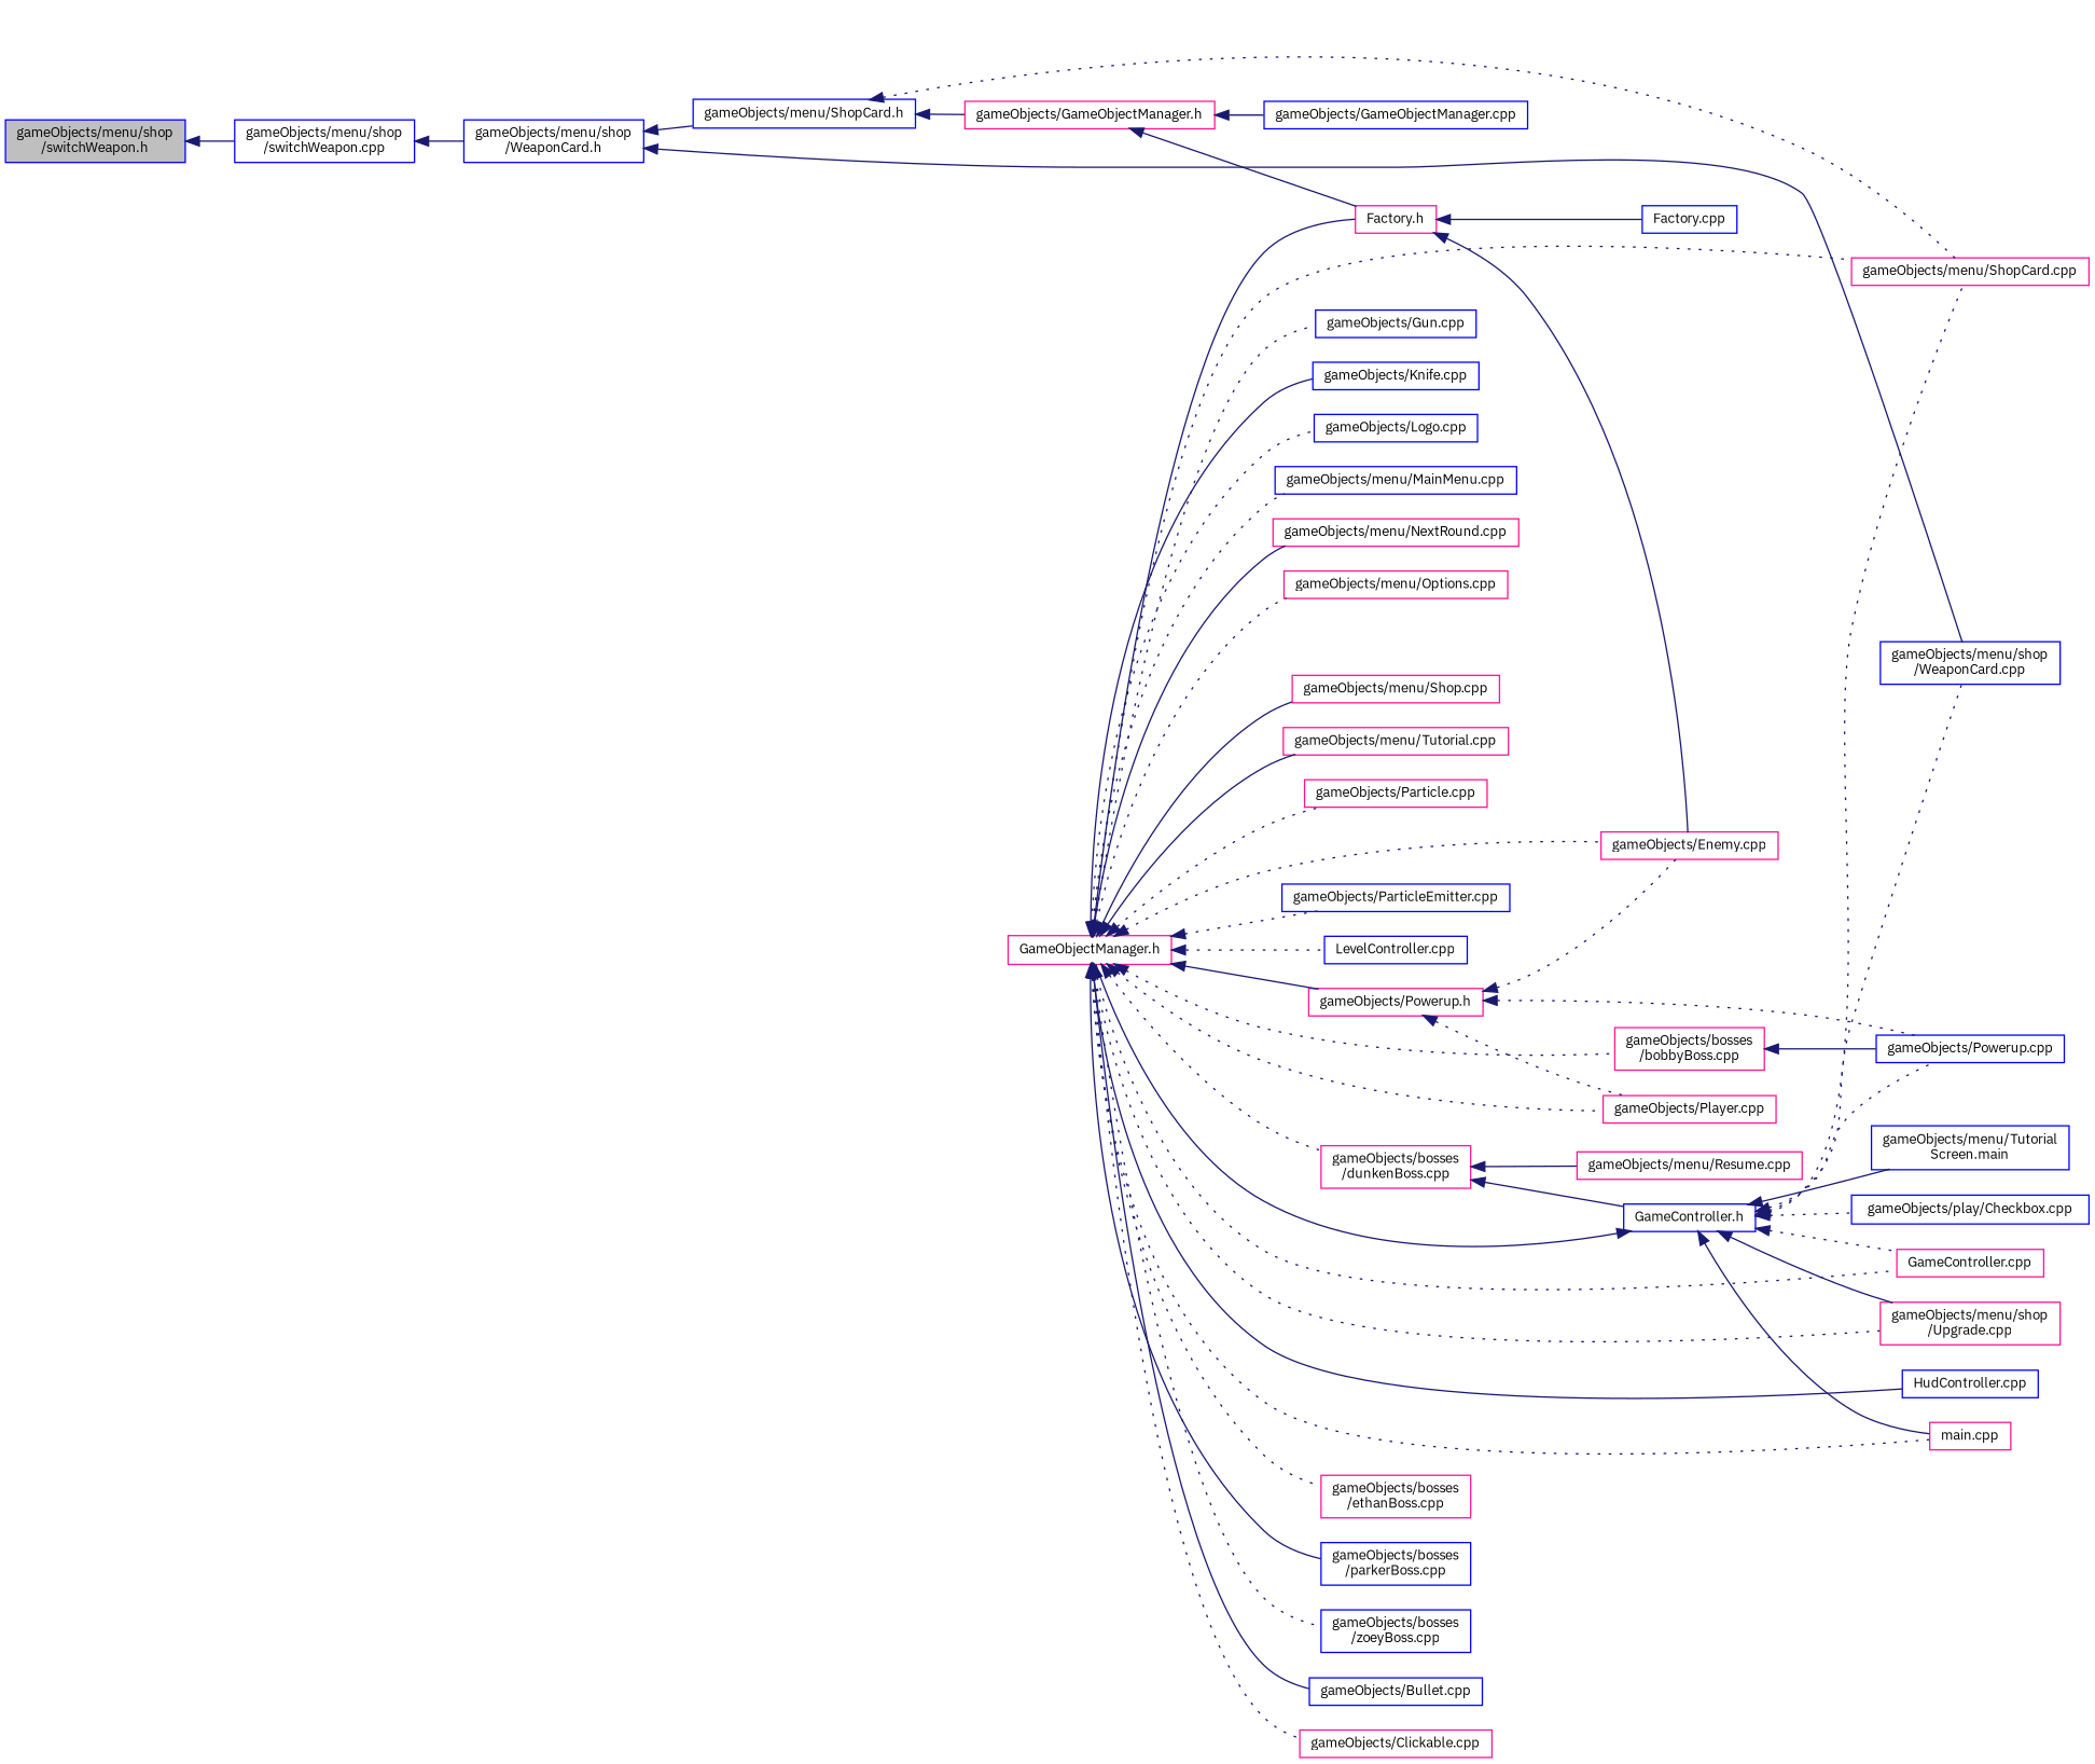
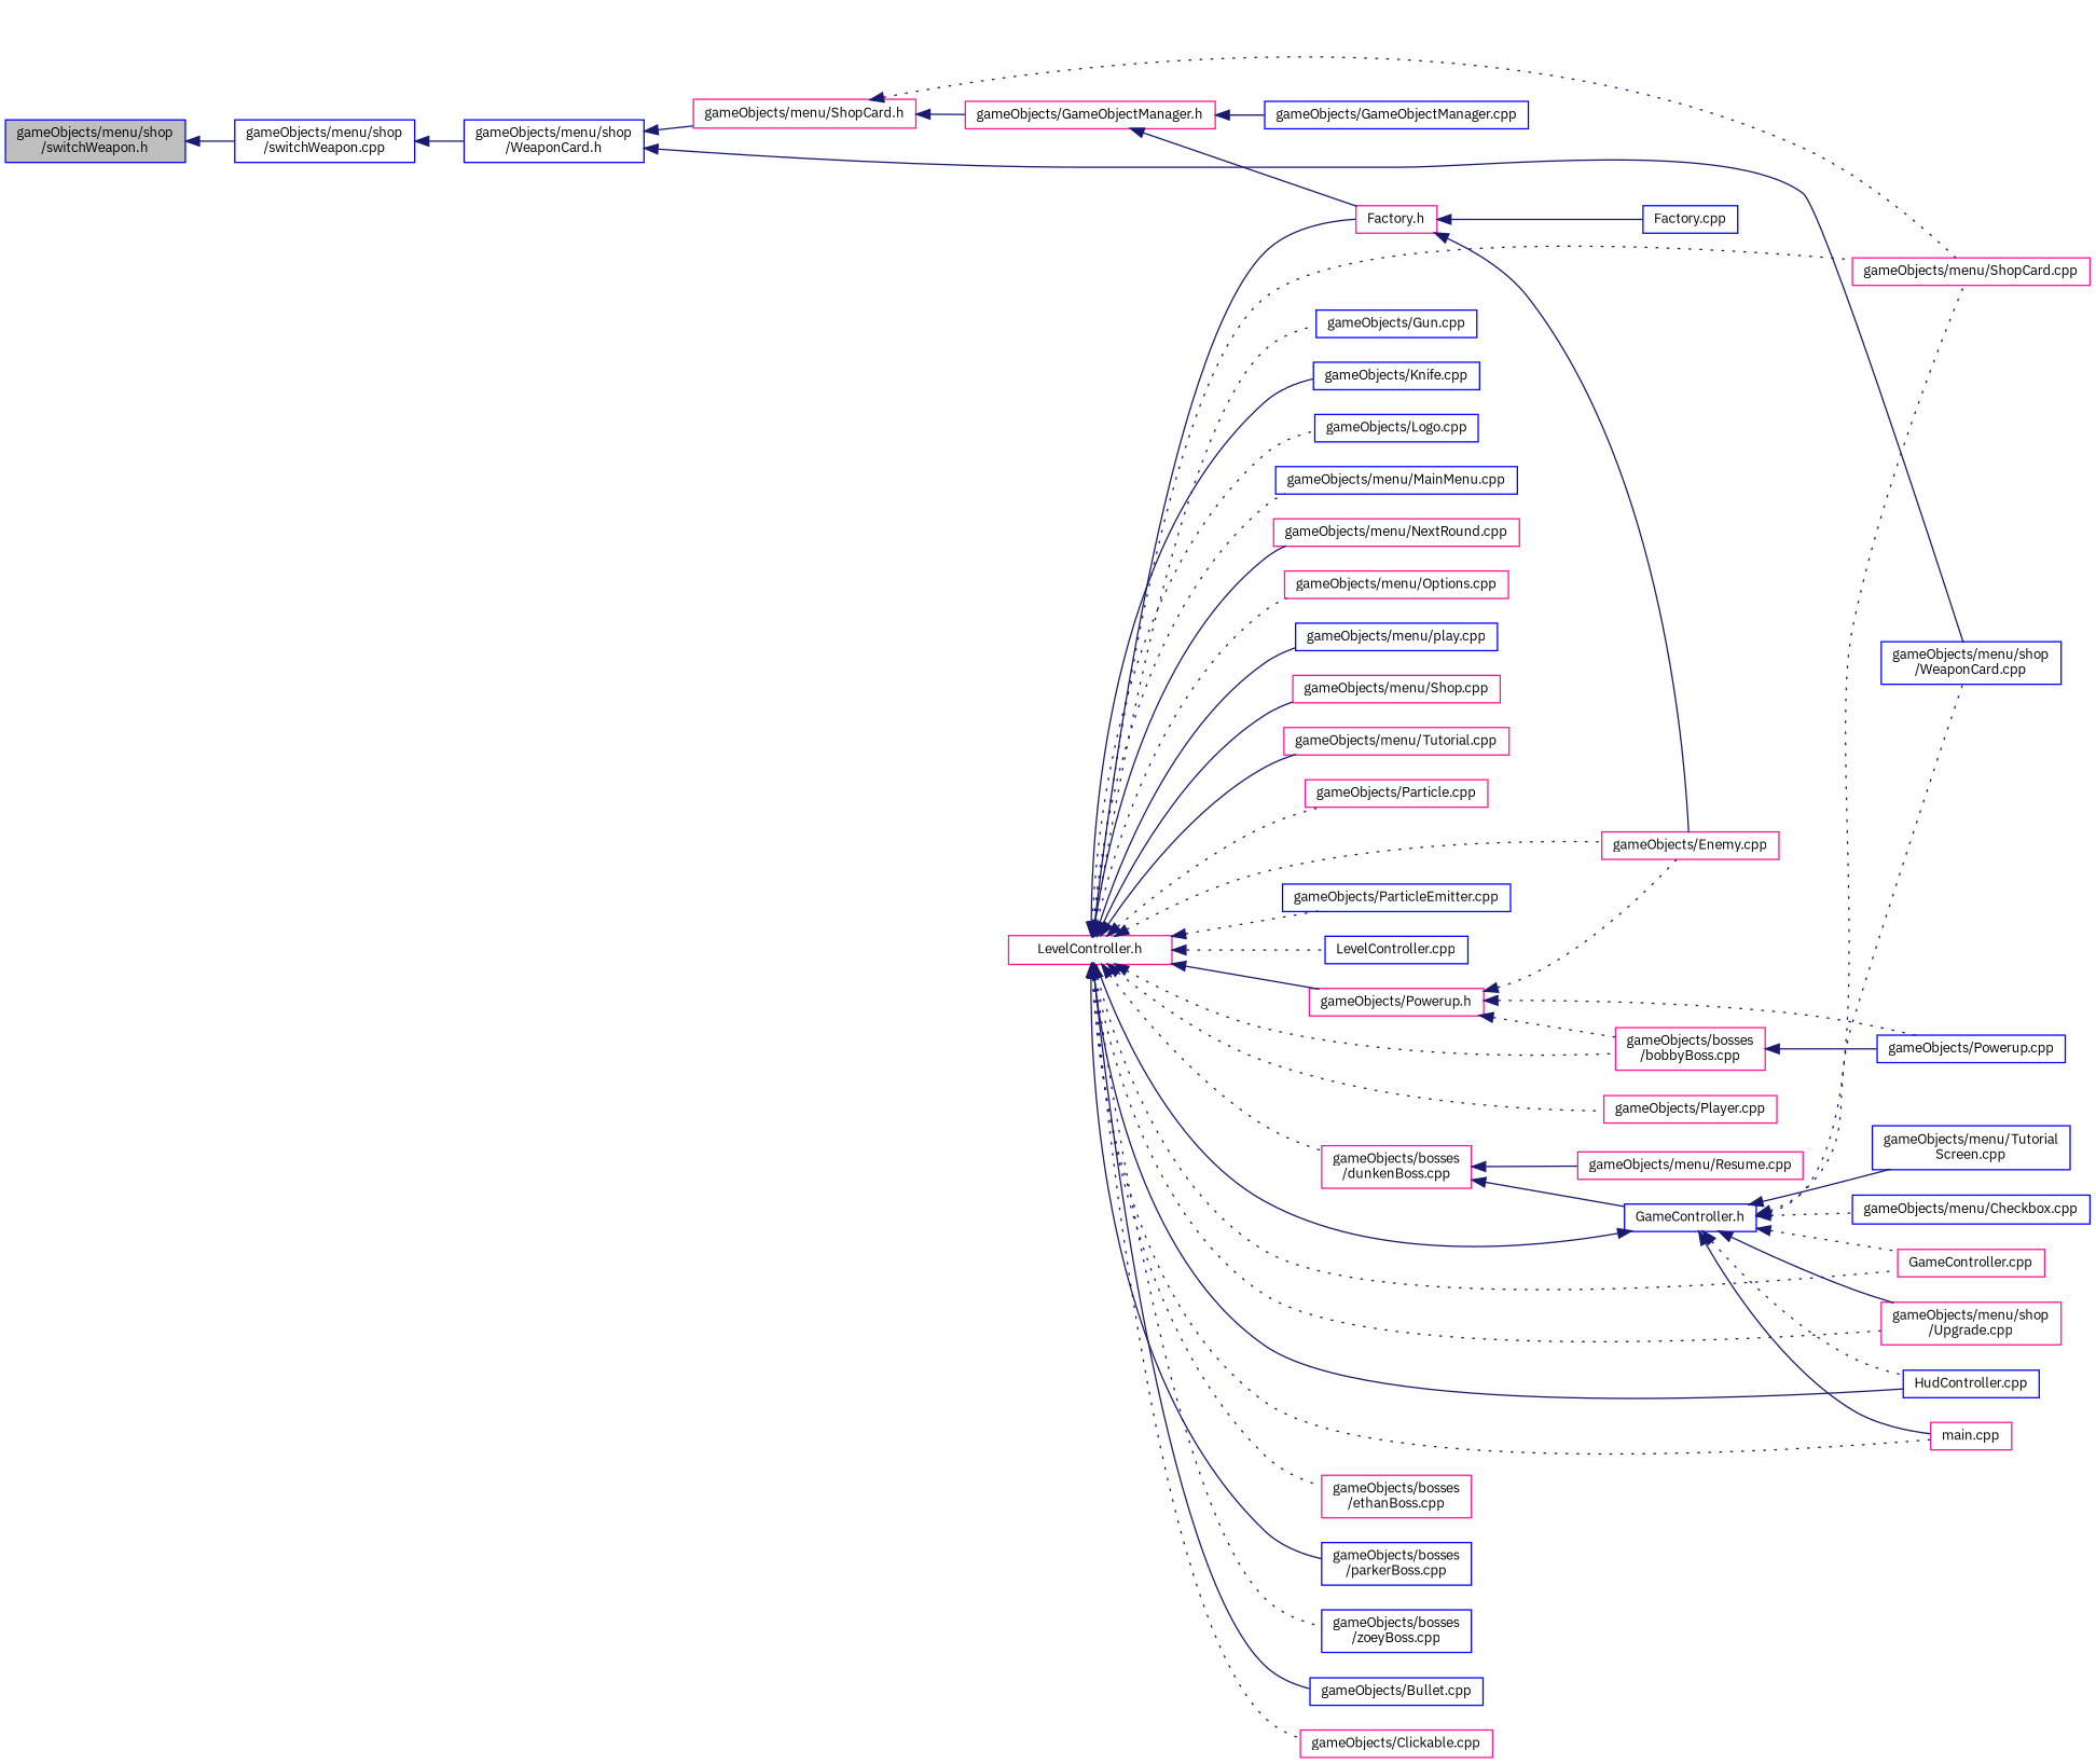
  digraph {
    fontname="IBM Plex Sans"
    rankdir=LR
    node [color=blue fillcolor=white fontname="IBM Plex Sans" fontsize=10 shape=record style=filled]
    edge [color=midnightblue dir=back fontname="IBM Plex Sans" fontsize=10 labelfontname=Helvetica labelfontsize=10 style=dotted]
    n1 [fillcolor=grey75 fontcolor=black height=0.2 label="gameObjects/menu/shop\l/switchWeapon.h" width=0.4]
    n2 [height=0.2 label="gameObjects/menu/shop\l/switchWeapon.cpp" width=0.4]
    n3 [height=0.2 label="gameObjects/menu/shop\l/WeaponCard.h" width=0.4]
-   n4 [height=0.2 label="gameObjects/menu/ShopCard.h" width=0.4]
+   n4 [color=deeppink height=0.2 label="gameObjects/menu/ShopCard.h" width=0.4]
    n5 [height=0.2 label="gameObjects/menu/shop\l/WeaponCard.cpp" width=0.4]
    n6 [color=deeppink height=0.2 label="gameObjects/GameObjectManager.h" width=0.4]
    n7 [color=deeppink height=0.2 label="gameObjects/menu/ShopCard.cpp" width=0.4]
    n8 [color=deeppink height=0.2 label="Factory.h" width=0.4]
    n9 [height=0.2 label="gameObjects/GameObjectManager.cpp" width=0.4]
    n10 [height=0.2 label="Factory.cpp" width=0.4]
    n11 [color=deeppink height=0.2 label="gameObjects/Enemy.cpp" width=0.4]
-   n12 [color=deeppink height=0.2 label="GameObjectManager.h" width=0.4]
+   n12 [color=deeppink height=0.2 label="LevelController.h" width=0.4]
    n13 [color=deeppink height=0.2 label="GameController.cpp" width=0.4]
    n14 [color=deeppink height=0.2 label="gameObjects/menu/shop\l/Upgrade.cpp" width=0.4]
    n15 [height=0.2 label="HudController.cpp" width=0.4]
    n16 [color=deeppink height=0.2 label="main.cpp" width=0.4]
    n17 [color=deeppink height=0.2 label="gameObjects/bosses\l/bobbyBoss.cpp" width=0.4]
    n18 [color=deeppink height=0.2 label="gameObjects/bosses\l/dunkenBoss.cpp" width=0.4]
    n19 [color=deeppink height=0.2 label="gameObjects/bosses\l/ethanBoss.cpp" width=0.4]
    n20 [height=0.2 label="gameObjects/bosses\l/parkerBoss.cpp" width=0.4]
    n21 [height=0.2 label="gameObjects/bosses\l/zoeyBoss.cpp" width=0.4]
    n22 [height=0.2 label="gameObjects/Bullet.cpp" width=0.4]
    n23 [color=deeppink height=0.2 label="gameObjects/Clickable.cpp" width=0.4]
    n24 [color=deeppink height=0.2 label="gameObjects/Powerup.h" width=0.4]
    n25 [color=deeppink height=0.2 label="gameObjects/Player.cpp" width=0.4]
    n26 [height=0.2 label="gameObjects/Gun.cpp" width=0.4]
    n27 [height=0.2 label="gameObjects/Knife.cpp" width=0.4]
    n28 [height=0.2 label="gameObjects/Logo.cpp" width=0.4]
    n29 [height=0.2 label="gameObjects/menu/MainMenu.cpp" width=0.4]
    n30 [color=deeppink height=0.2 label="gameObjects/menu/NextRound.cpp" width=0.4]
    n31 [color=deeppink height=0.2 label="gameObjects/menu/Options.cpp" width=0.4]
+   n32 [height=0.2 label="gameObjects/menu/play.cpp" width=0.4]
    n33 [color=deeppink height=0.2 label="gameObjects/menu/Shop.cpp" width=0.4]
    n34 [color=deeppink height=0.2 label="gameObjects/menu/Tutorial.cpp" width=0.4]
    n35 [color=deeppink height=0.2 label="gameObjects/Particle.cpp" width=0.4]
    n36 [height=0.2 label="gameObjects/ParticleEmitter.cpp" width=0.4]
    n37 [height=0.2 label="LevelController.cpp" width=0.4]
    n38 [height=0.2 label="GameController.h" width=0.4]
-   n39 [height=0.2 label="gameObjects/play/Checkbox.cpp" width=0.4]
-   n40 [height=0.2 label="gameObjects/menu/Tutorial\lScreen.main" width=0.4]
+   n39 [height=0.2 label="gameObjects/menu/Checkbox.cpp" width=0.4]
+   n40 [height=0.2 label="gameObjects/menu/Tutorial\lScreen.cpp" width=0.4]
    n41 [height=0.2 label="gameObjects/Powerup.cpp" width=0.4]
    n42 [color=deeppink height=0.2 label="gameObjects/menu/Resume.cpp" width=0.4]
    n1 -> n2 [style=solid]
    n2 -> n3 [style=solid]
    n3 -> n4 [style=solid]
    n3 -> n5 [style=solid]
    n4 -> n6 [style=solid]
    n4 -> n7
    n6 -> n8 [style=solid]
    n6 -> n9 [style=solid]
    n8 -> n10 [style=solid]
    n8 -> n11 [style=solid]
    n12 -> n7
    n12 -> n8 [style=solid]
    n12 -> n11
    n12 -> n13
    n12 -> n14
    n12 -> n15 [style=solid]
    n12 -> n16
    n12 -> n17
    n12 -> n18
    n12 -> n19
    n12 -> n20 [style=solid]
    n12 -> n21
    n12 -> n22 [style=solid]
    n12 -> n23
    n12 -> n24 [style=solid]
    n12 -> n25
    n12 -> n26
    n12 -> n27 [style=solid]
    n12 -> n28
    n12 -> n29
    n12 -> n30 [style=solid]
    n12 -> n31
+   n12 -> n32 [style=solid]
    n12 -> n33 [style=solid]
    n12 -> n34 [style=solid]
    n12 -> n35
    n12 -> n36
    n12 -> n37
    n17 -> n41 [style=solid]
    n18 -> n38 [style=solid]
    n18 -> n42 [style=solid]
    n24 -> n11
-   n24 -> n25
+   n24 -> n17
    n24 -> n41
    n38 -> n5
    n38 -> n7
    n38 -> n12 [style=solid]
    n38 -> n13
    n38 -> n14 [style=solid]
-   n38 -> n41
+   n38 -> n15
    n38 -> n16 [style=solid]
    n38 -> n39
    n38 -> n40 [style=solid]
  }
